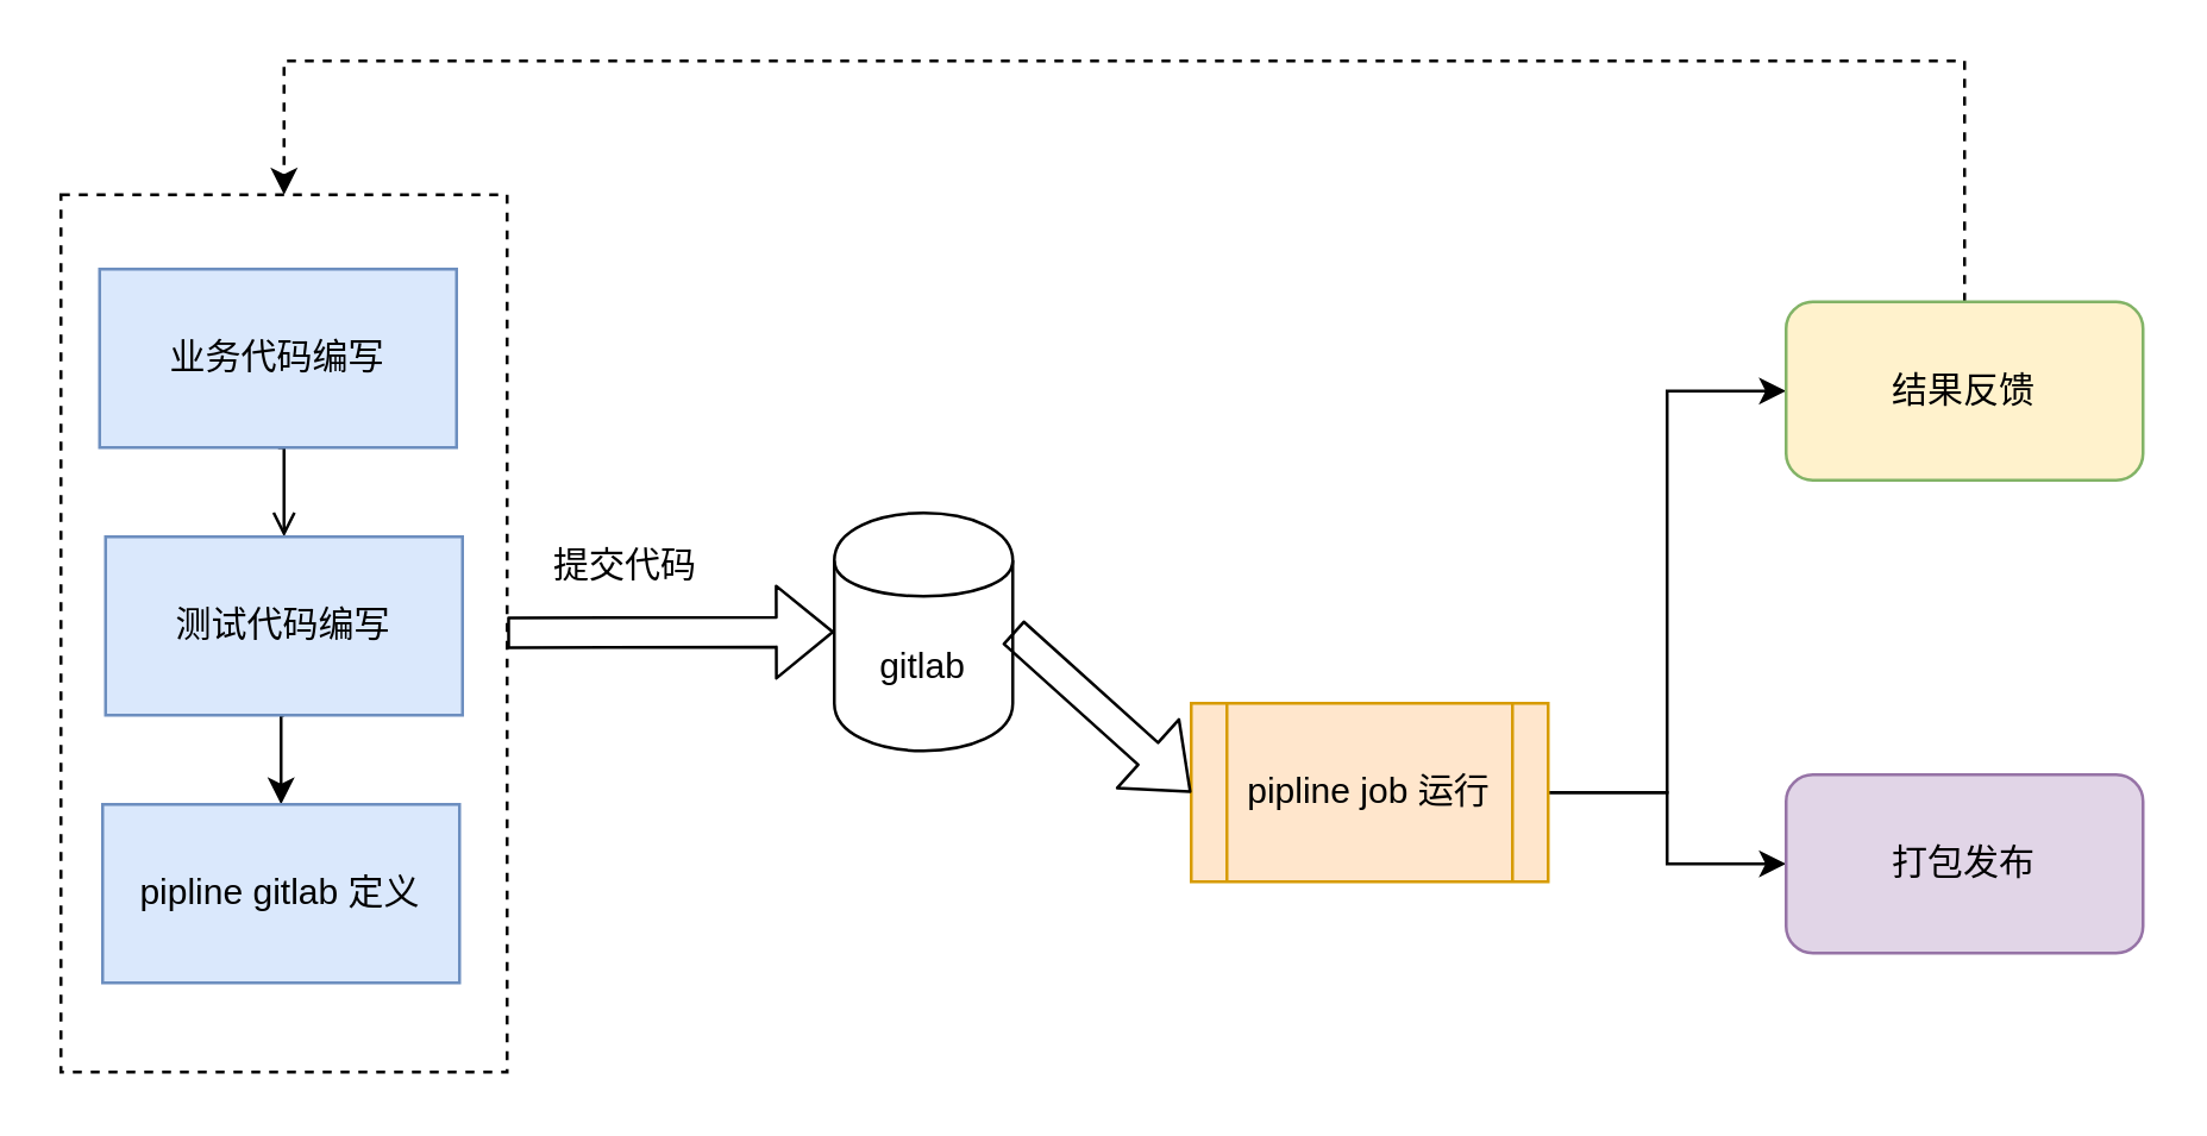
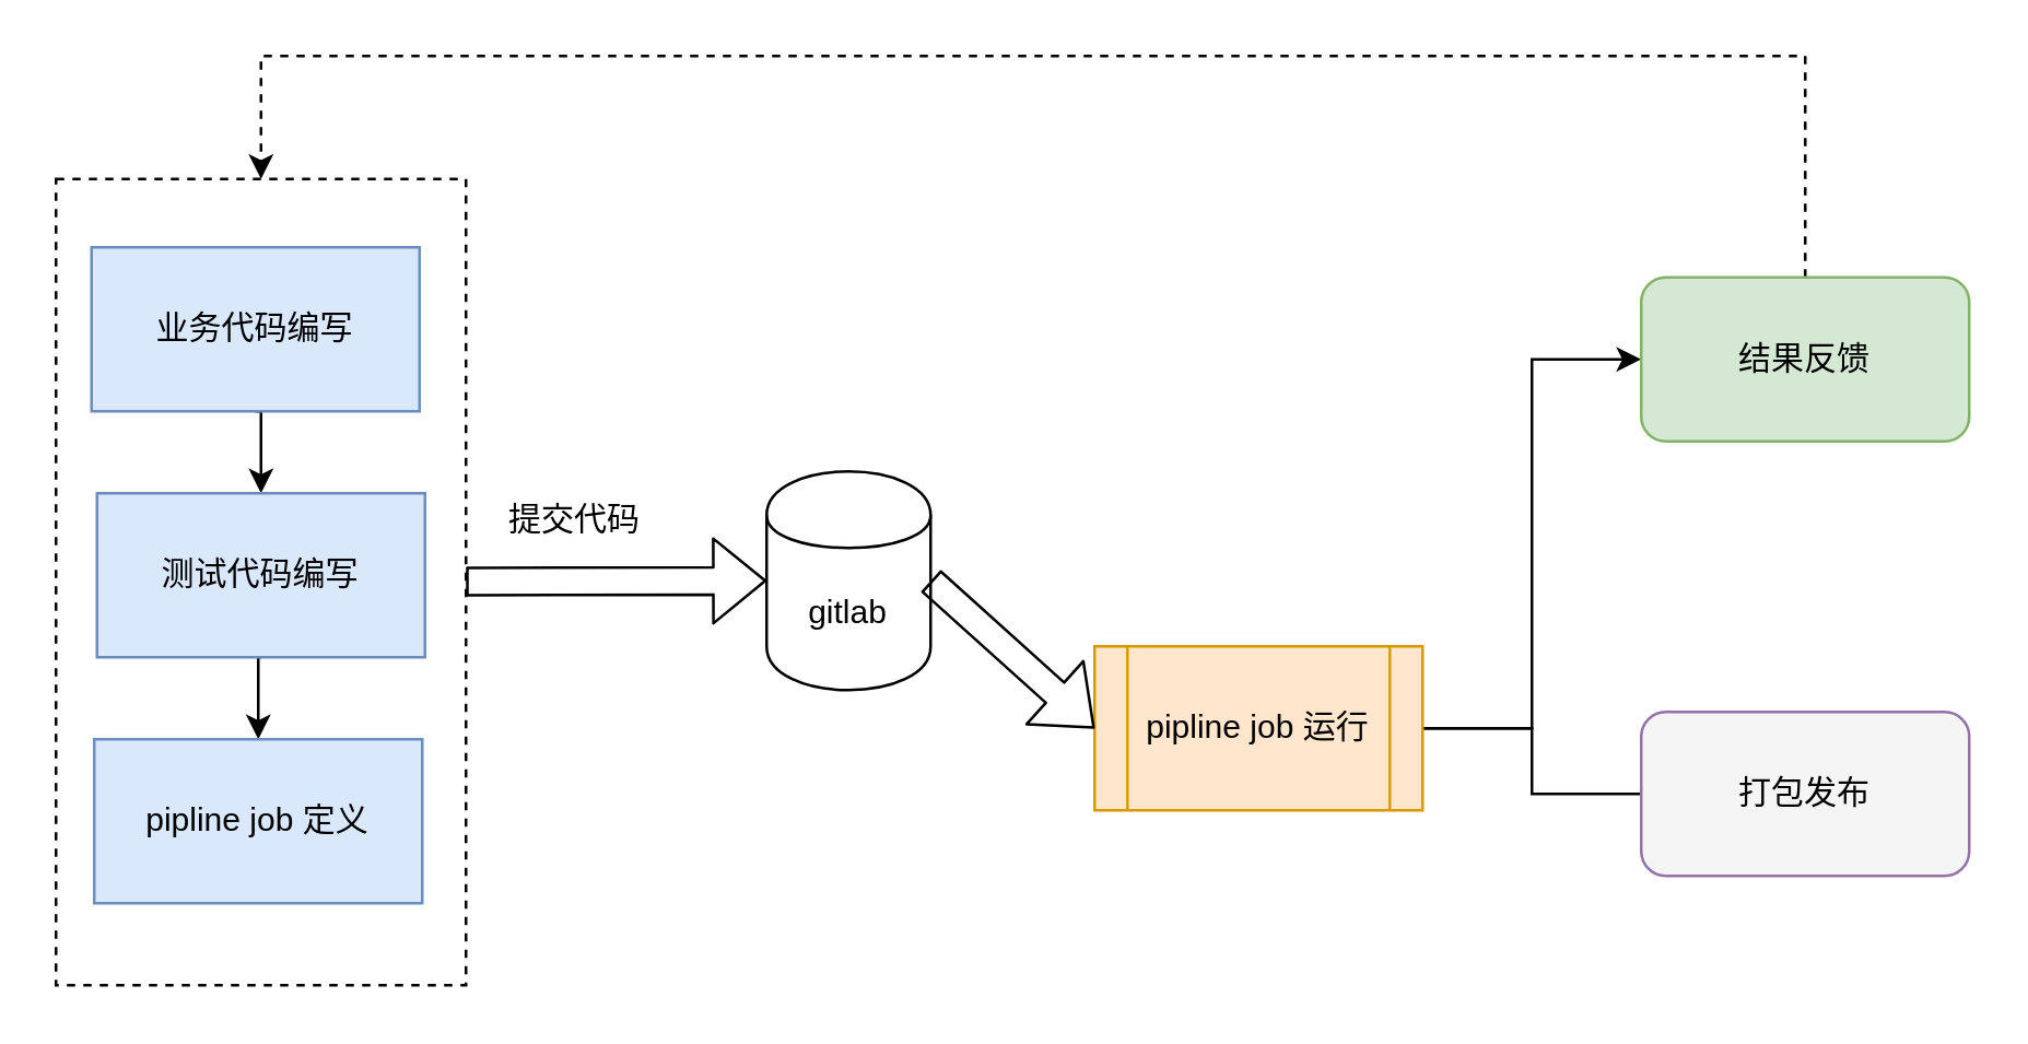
  <mxCell id="0" />
  <mxCell id="1" parent="0" />
  <mxCell id="2" value="" style="rounded=0;whiteSpace=wrap;html=1;fillColor=none;dashed=1;" vertex="1" parent="1"><mxGeometry x="20" y="65" width="150" height="295" as="geometry" /></mxCell>
- <mxCell id="3" style="edgeStyle=orthogonalEdgeStyle;rounded=0;orthogonalLoop=1;jettySize=auto;html=1;exitX=0.5;exitY=1;exitDx=0;exitDy=0;entryX=0.5;entryY=0;entryDx=0;entryDy=0;strokeWidth=1;endArrow=open;" edge="1" parent="1" source="4" target="6"><mxGeometry relative="1" as="geometry" /></mxCell>
+ <mxCell id="3" style="edgeStyle=orthogonalEdgeStyle;rounded=0;orthogonalLoop=1;jettySize=auto;html=1;exitX=0.5;exitY=1;exitDx=0;exitDy=0;entryX=0.5;entryY=0;entryDx=0;entryDy=0;strokeWidth=1;" edge="1" parent="1" source="4" target="6"><mxGeometry relative="1" as="geometry" /></mxCell>
  <mxCell id="4" value="业务代码编写" style="rounded=0;whiteSpace=wrap;html=1;fillColor=#dae8fc;strokeColor=#6c8ebf;" vertex="1" parent="1"><mxGeometry x="33" y="90" width="120" height="60" as="geometry" /></mxCell>
  <mxCell id="5" style="edgeStyle=orthogonalEdgeStyle;rounded=0;orthogonalLoop=1;jettySize=auto;html=1;exitX=0.5;exitY=1;exitDx=0;exitDy=0;entryX=0.5;entryY=0;entryDx=0;entryDy=0;strokeWidth=1;" edge="1" parent="1" source="6" target="7"><mxGeometry relative="1" as="geometry" /></mxCell>
  <mxCell id="6" value="测试代码编写" style="rounded=0;whiteSpace=wrap;html=1;fillColor=#dae8fc;strokeColor=#6c8ebf;" vertex="1" parent="1"><mxGeometry x="35" y="180" width="120" height="60" as="geometry" /></mxCell>
- <mxCell id="7" value="pipline gitlab 定义" style="rounded=0;whiteSpace=wrap;html=1;fillColor=#dae8fc;strokeColor=#6c8ebf;" vertex="1" parent="1"><mxGeometry x="34" y="270" width="120" height="60" as="geometry" /></mxCell>
+ <mxCell id="7" value="pipline job 定义" style="rounded=0;whiteSpace=wrap;html=1;fillColor=#dae8fc;strokeColor=#6c8ebf;" vertex="1" parent="1"><mxGeometry x="34" y="270" width="120" height="60" as="geometry" /></mxCell>
  <mxCell id="8" style="edgeStyle=orthogonalEdgeStyle;rounded=0;orthogonalLoop=1;jettySize=auto;html=1;exitX=1;exitY=0.5;exitDx=0;exitDy=0;entryX=0;entryY=0.5;entryDx=0;entryDy=0;strokeWidth=1;" edge="1" parent="1" source="10" target="13"><mxGeometry relative="1" as="geometry" /></mxCell>
- <mxCell id="9" style="edgeStyle=orthogonalEdgeStyle;rounded=0;orthogonalLoop=1;jettySize=auto;html=1;exitX=1;exitY=0.5;exitDx=0;exitDy=0;entryX=0;entryY=0.5;entryDx=0;entryDy=0;strokeWidth=1;" edge="1" parent="1" source="10" target="11"><mxGeometry relative="1" as="geometry" /></mxCell>
+ <mxCell id="9" style="edgeStyle=orthogonalEdgeStyle;rounded=0;orthogonalLoop=1;jettySize=auto;html=1;exitX=1;exitY=0.5;exitDx=0;exitDy=0;entryX=0;entryY=0.5;entryDx=0;entryDy=0;strokeWidth=1;endArrow=none;" edge="1" parent="1" source="10" target="11"><mxGeometry relative="1" as="geometry" /></mxCell>
  <mxCell id="10" value="pipline job 运行" style="shape=process;whiteSpace=wrap;html=1;backgroundOutline=1;fillColor=#ffe6cc;strokeColor=#d79b00;" vertex="1" parent="1"><mxGeometry x="400" y="236" width="120" height="60" as="geometry" /></mxCell>
- <mxCell id="11" value="打包发布" style="rounded=1;whiteSpace=wrap;html=1;fillColor=#e1d5e7;strokeColor=#9673a6;" vertex="1" parent="1"><mxGeometry x="600" y="260" width="120" height="60" as="geometry" /></mxCell>
+ <mxCell id="11" value="打包发布" style="rounded=1;whiteSpace=wrap;html=1;fillColor=#f5f5f5;strokeColor=#9673a6;" vertex="1" parent="1"><mxGeometry x="600" y="260" width="120" height="60" as="geometry" /></mxCell>
  <mxCell id="12" style="edgeStyle=orthogonalEdgeStyle;rounded=0;orthogonalLoop=1;jettySize=auto;html=1;exitX=0.5;exitY=0;exitDx=0;exitDy=0;entryX=0.5;entryY=0;entryDx=0;entryDy=0;strokeWidth=1;dashed=1;" edge="1" parent="1" source="13" target="2"><mxGeometry relative="1" as="geometry"><Array as="points"><mxPoint x="660" y="20" /><mxPoint x="95" y="20" /></Array></mxGeometry></mxCell>
- <mxCell id="13" value="结果反馈" style="rounded=1;whiteSpace=wrap;html=1;fillColor=#fff2cc;strokeColor=#82b366;" vertex="1" parent="1"><mxGeometry x="600" y="101" width="120" height="60" as="geometry" /></mxCell>
+ <mxCell id="13" value="结果反馈" style="rounded=1;whiteSpace=wrap;html=1;fillColor=#d5e8d4;strokeColor=#82b366;" vertex="1" parent="1"><mxGeometry x="600" y="101" width="120" height="60" as="geometry" /></mxCell>
  <mxCell id="14" value="" style="shape=flexArrow;endArrow=classic;html=1;strokeWidth=1;entryX=0;entryY=0.5;entryDx=0;entryDy=0;" edge="1" parent="1" source="2" target="15"><mxGeometry width="50" height="50" relative="1" as="geometry"><mxPoint x="170" y="260" as="sourcePoint" /><mxPoint x="240.711" y="210" as="targetPoint" /></mxGeometry></mxCell>
  <mxCell id="15" value="gitlab" style="shape=cylinder;whiteSpace=wrap;html=1;boundedLbl=1;backgroundOutline=1;fillColor=none;" vertex="1" parent="1"><mxGeometry x="280" y="172" width="60" height="80" as="geometry" /></mxCell>
  <mxCell id="16" value="" style="shape=flexArrow;endArrow=classic;html=1;strokeWidth=1;exitX=1;exitY=0.5;exitDx=0;exitDy=0;entryX=0;entryY=0.5;entryDx=0;entryDy=0;" edge="1" parent="1" source="15" target="10"><mxGeometry width="50" height="50" relative="1" as="geometry"><mxPoint x="350" y="240" as="sourcePoint" /><mxPoint x="400" y="190" as="targetPoint" /></mxGeometry></mxCell>
  <mxCell id="17" value="提交代码" style="text;html=1;strokeColor=none;fillColor=none;align=center;verticalAlign=middle;whiteSpace=wrap;rounded=0;" vertex="1" parent="1"><mxGeometry x="180" y="180" width="60" height="20" as="geometry" /></mxCell>
